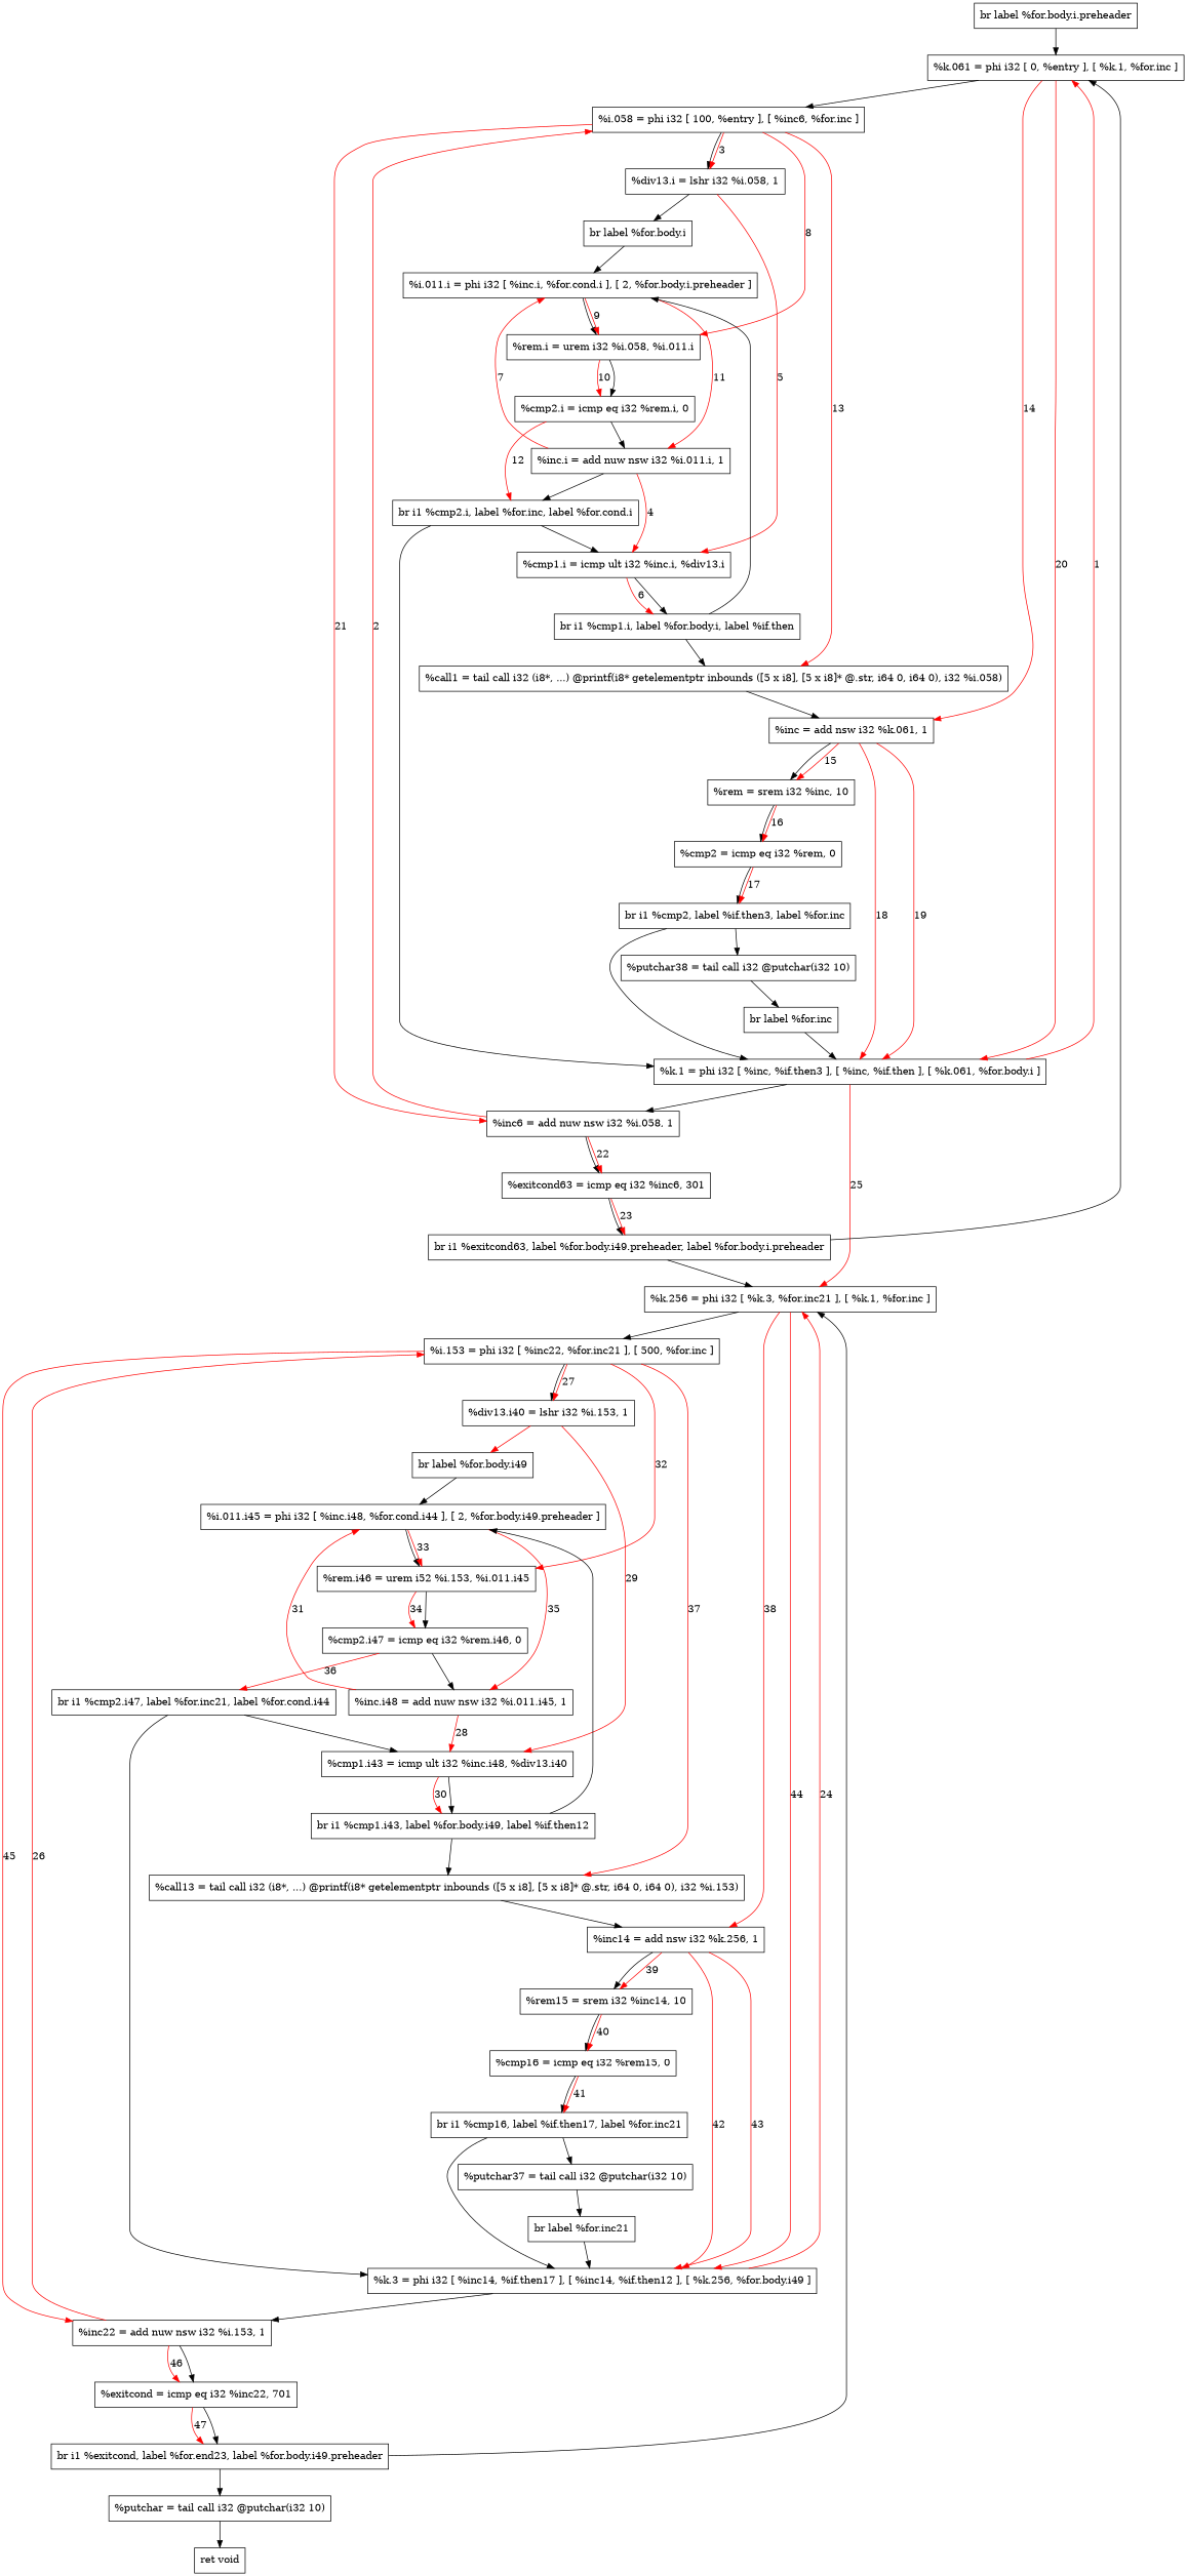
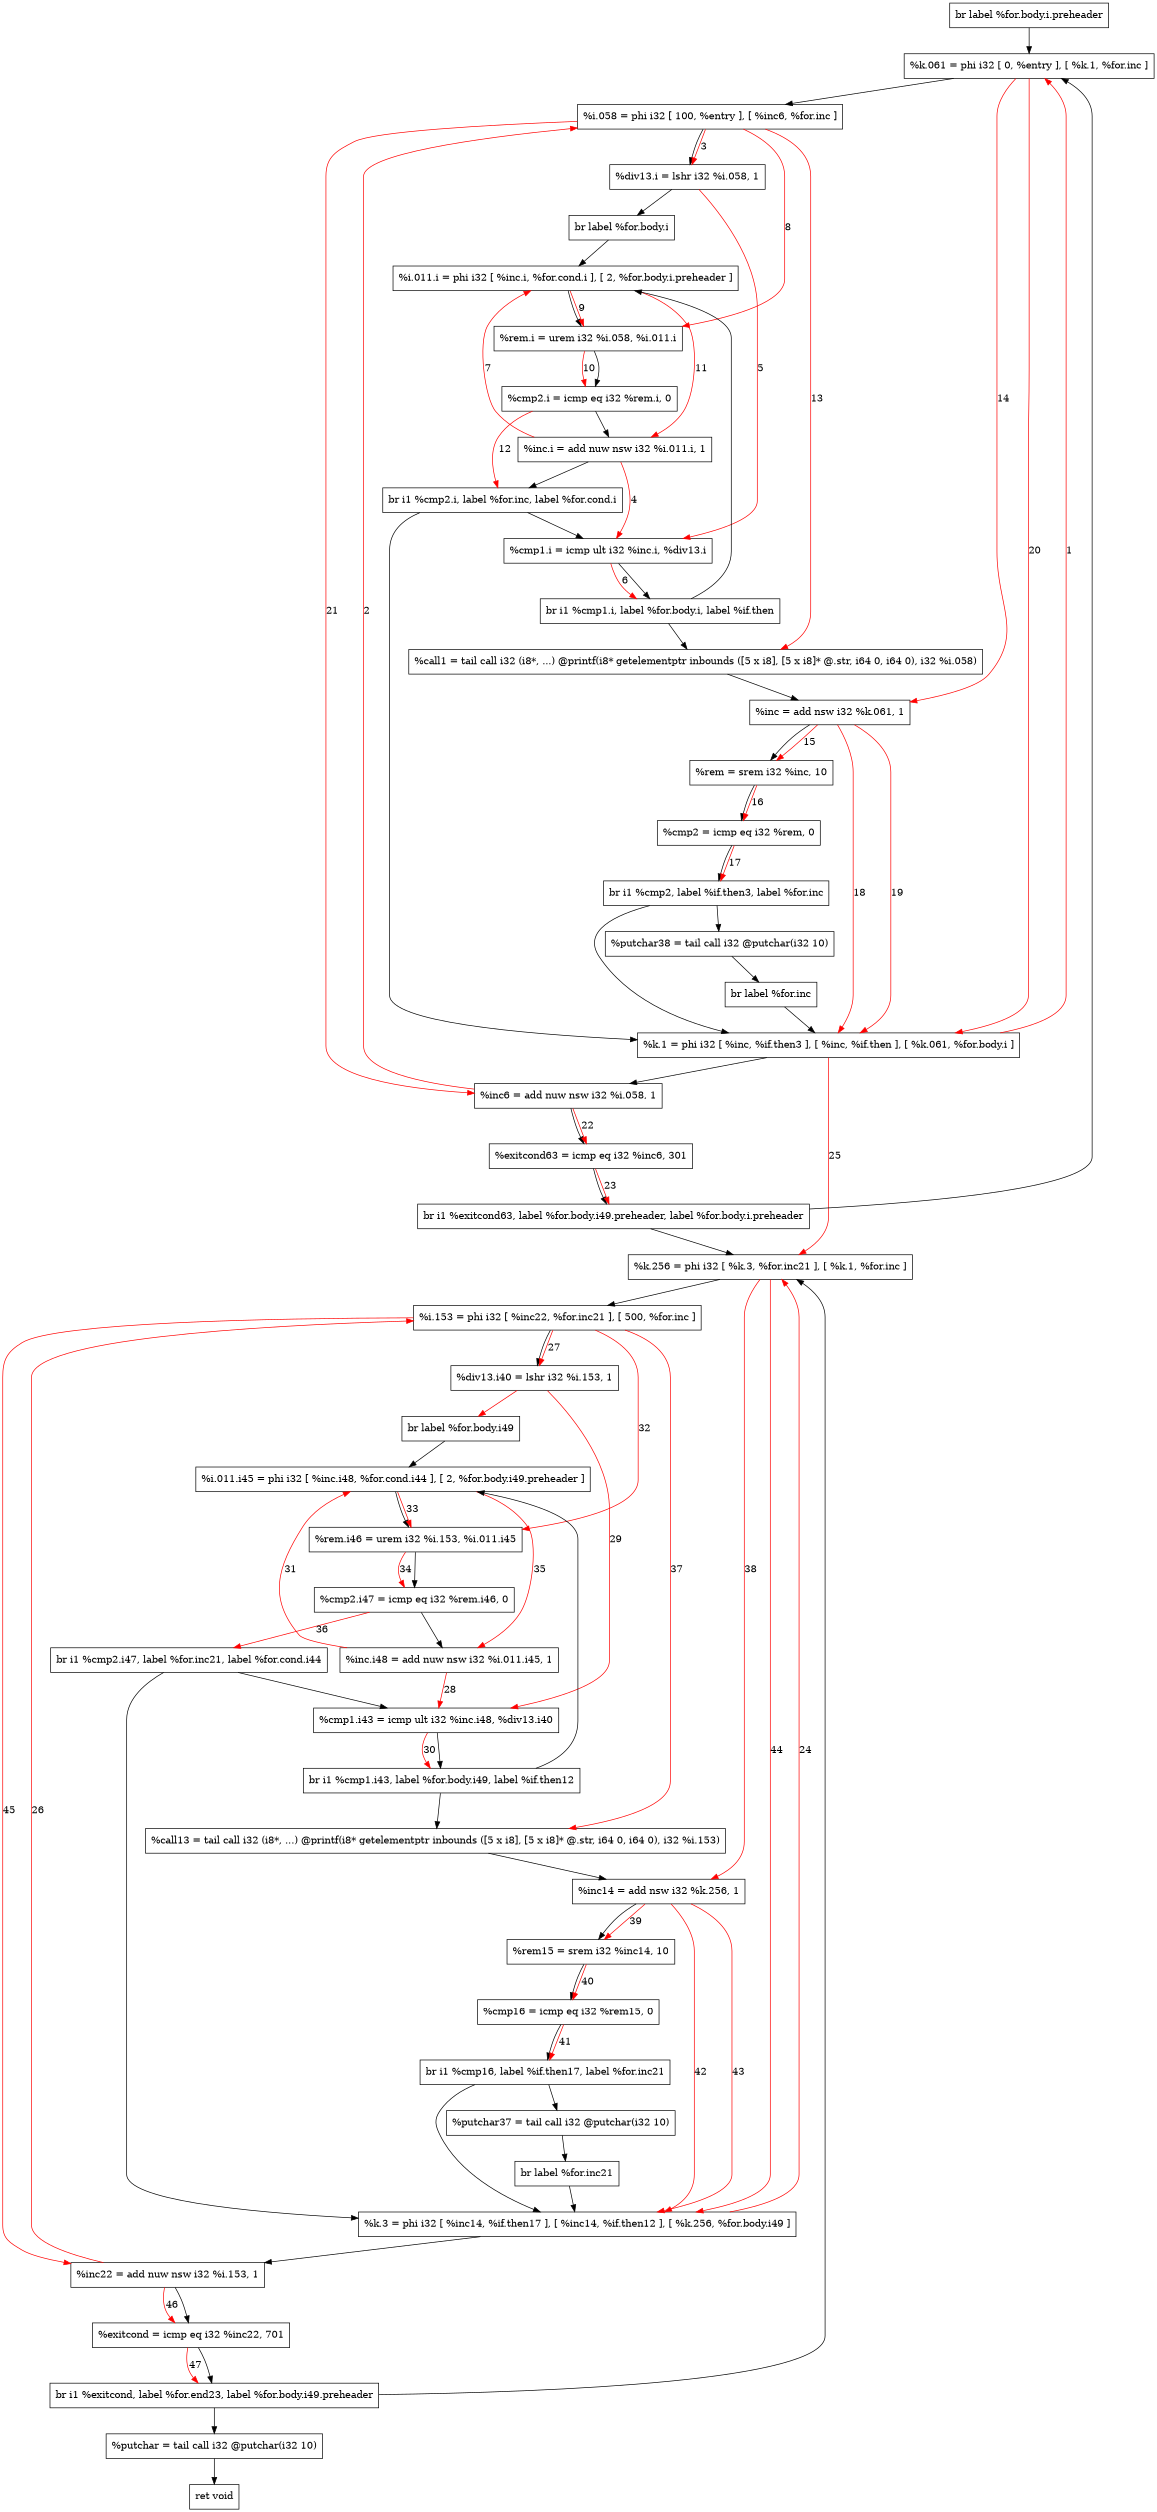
  digraph {
    node [shape=record]
    n1 [label="  br label %for.body.i.preheader"]
    n2 [label="  %k.061 = phi i32 [ 0, %entry ], [ %k.1, %for.inc ]"]
    n3 [label="  %i.058 = phi i32 [ 100, %entry ], [ %inc6, %for.inc ]"]
    n4 [label="  %inc = add nsw i32 %k.061, 1"]
    n5 [label="  %k.1 = phi i32 [ %inc, %if.then3 ], [ %inc, %if.then ], [ %k.061, %for.body.i ]"]
    n6 [label="  %div13.i = lshr i32 %i.058, 1"]
    n7 [label="  %rem.i = urem i32 %i.058, %i.011.i"]
    n8 [label="  %call1 = tail call i32 (i8*, ...) @printf(i8* getelementptr inbounds ([5 x i8], [5 x i8]* @.str, i64 0, i64 0), i32 %i.058)"]
    n9 [label="  %inc6 = add nuw nsw i32 %i.058, 1"]
    n10 [label="  %rem = srem i32 %inc, 10"]
    n11 [label="  %k.256 = phi i32 [ %k.3, %for.inc21 ], [ %k.1, %for.inc ]"]
    n12 [label="  br label %for.body.i"]
    n13 [label="  %cmp1.i = icmp ult i32 %inc.i, %div13.i"]
    n14 [label="  %cmp2.i = icmp eq i32 %rem.i, 0"]
    n15 [label="  %exitcond63 = icmp eq i32 %inc6, 301"]
    n16 [label="  %i.011.i = phi i32 [ %inc.i, %for.cond.i ], [ 2, %for.body.i.preheader ]"]
    n17 [label="  br i1 %cmp1.i, label %for.body.i, label %if.then"]
    n18 [label="  %inc.i = add nuw nsw i32 %i.011.i, 1"]
    n19 [label="  br i1 %cmp2.i, label %for.inc, label %for.cond.i"]
    n20 [label="  %cmp2 = icmp eq i32 %rem, 0"]
    n21 [label="  br i1 %cmp2, label %if.then3, label %for.inc"]
    n22 [label="  %putchar38 = tail call i32 @putchar(i32 10)"]
    n23 [label="  br label %for.inc"]
    n24 [label="  %i.153 = phi i32 [ %inc22, %for.inc21 ], [ 500, %for.inc ]"]
    n25 [label="  %inc14 = add nsw i32 %k.256, 1"]
    n26 [label="  %k.3 = phi i32 [ %inc14, %if.then17 ], [ %inc14, %if.then12 ], [ %k.256, %for.body.i49 ]"]
    n27 [label="  br i1 %exitcond63, label %for.body.i49.preheader, label %for.body.i.preheader"]
    n28 [label="  %div13.i40 = lshr i32 %i.153, 1"]
-   n29 [label="%rem.i46 = urem i52 %i.153, %i.011.i45"]
+   n29 [label="  %rem.i46 = urem i32 %i.153, %i.011.i45"]
    n30 [label="  %call13 = tail call i32 (i8*, ...) @printf(i8* getelementptr inbounds ([5 x i8], [5 x i8]* @.str, i64 0, i64 0), i32 %i.153)"]
    n31 [label="  %inc22 = add nuw nsw i32 %i.153, 1"]
    n32 [label="  %rem15 = srem i32 %inc14, 10"]
    n33 [label="  br label %for.body.i49"]
    n34 [label="  %cmp1.i43 = icmp ult i32 %inc.i48, %div13.i40"]
    n35 [label="  %cmp2.i47 = icmp eq i32 %rem.i46, 0"]
    n36 [label="  %exitcond = icmp eq i32 %inc22, 701"]
    n37 [label="  %i.011.i45 = phi i32 [ %inc.i48, %for.cond.i44 ], [ 2, %for.body.i49.preheader ]"]
    n38 [label="  br i1 %cmp1.i43, label %for.body.i49, label %if.then12"]
    n39 [label="  %inc.i48 = add nuw nsw i32 %i.011.i45, 1"]
    n40 [label="  br i1 %cmp2.i47, label %for.inc21, label %for.cond.i44"]
    n41 [label="  %cmp16 = icmp eq i32 %rem15, 0"]
    n42 [label="  br i1 %cmp16, label %if.then17, label %for.inc21"]
    n43 [label="  %putchar37 = tail call i32 @putchar(i32 10)"]
    n44 [label="  br label %for.inc21"]
    n45 [label="  br i1 %exitcond, label %for.end23, label %for.body.i49.preheader"]
    n46 [label="  %putchar = tail call i32 @putchar(i32 10)"]
    n47 [label="  ret void"]
    n1 -> n2
    n2 -> n3
    n2 -> n4 [color=red label=14]
    n2 -> n5 [color=red label=20]
    n3 -> n6
    n3 -> n6 [color=red label=3]
    n3 -> n7 [color=red label=8]
    n3 -> n8 [color=red label=13]
    n3 -> n9 [color=red label=21]
    n4 -> n5 [color=red label=18]
    n4 -> n5 [color=red label=19]
    n4 -> n10
    n4 -> n10 [color=red label=15]
    n5 -> n2 [color=red label=1]
    n5 -> n9
    n5 -> n11 [color=red label=25]
    n6 -> n12
    n6 -> n13 [color=red label=5]
    n7 -> n14
    n7 -> n14 [color=red label=10]
    n8 -> n4
    n9 -> n3 [color=red label=2]
    n9 -> n15
    n9 -> n15 [color=red label=22]
    n10 -> n20
    n10 -> n20 [color=red label=16]
    n11 -> n24
    n11 -> n25 [color=red label=38]
    n11 -> n26 [color=red label=44]
    n12 -> n16
    n13 -> n17
    n13 -> n17 [color=red label=6]
    n14 -> n18
    n14 -> n19 [color=red label=12]
    n15 -> n27
    n15 -> n27 [color=red label=23]
    n16 -> n7
    n16 -> n7 [color=red label=9]
    n16 -> n18 [color=red label=11]
    n17 -> n8
    n17 -> n16
    n18 -> n13 [color=red label=4]
    n18 -> n16 [color=red label=7]
    n18 -> n19
    n19 -> n5
    n19 -> n13
    n20 -> n21
    n20 -> n21 [color=red label=17]
    n21 -> n5
    n21 -> n22
    n22 -> n23
    n23 -> n5
    n24 -> n28
    n24 -> n28 [color=red label=27]
    n24 -> n29 [color=red label=32]
    n24 -> n30 [color=red label=37]
    n24 -> n31 [color=red label=45]
    n25 -> n26 [color=red label=42]
    n25 -> n26 [color=red label=43]
    n25 -> n32
    n25 -> n32 [color=red label=39]
    n26 -> n11 [color=red label=24]
    n26 -> n31
    n27 -> n2
    n27 -> n11
    n28 -> n33 [color=red]
    n28 -> n34 [color=red label=29]
    n29 -> n35
    n29 -> n35 [color=red label=34]
    n30 -> n25
    n31 -> n24 [color=red label=26]
    n31 -> n36
    n31 -> n36 [color=red label=46]
    n32 -> n41
    n32 -> n41 [color=red label=40]
    n33 -> n37
    n34 -> n38
    n34 -> n38 [color=red label=30]
    n35 -> n39
    n35 -> n40 [color=red label=36]
    n36 -> n45
    n36 -> n45 [color=red label=47]
    n37 -> n29
    n37 -> n29 [color=red label=33]
    n37 -> n39 [color=red label=35]
    n38 -> n30
    n38 -> n37
    n39 -> n34 [color=red label=28]
    n39 -> n37 [color=red label=31]
    n40 -> n26
    n40 -> n34
    n41 -> n42
    n41 -> n42 [color=red label=41]
    n42 -> n26
    n42 -> n43
    n43 -> n44
    n44 -> n26
    n45 -> n11
    n45 -> n46
    n46 -> n47
  }
